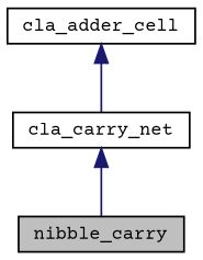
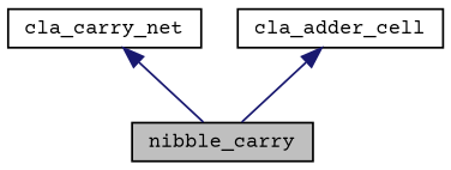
  digraph {
    fontname="Courier Prime"
    node [color=black fillcolor=white fontname="Courier Prime" fontsize=10 shape=record style=filled]
    edge [color=midnightblue dir=back fontname="Courier Prime" fontsize=10 labelfontname=Helvetica labelfontsize=10 style=solid]
    n1 [fillcolor=grey75 fontcolor=black height=0.2 label=nibble_carry width=0.4]
    n2 [height=0.2 label=cla_carry_net width=0.4]
    n3 [height=0.2 label=cla_adder_cell width=0.4]
    n2 -> n1
-   n3 -> n2
+   n3 -> n1
  }
